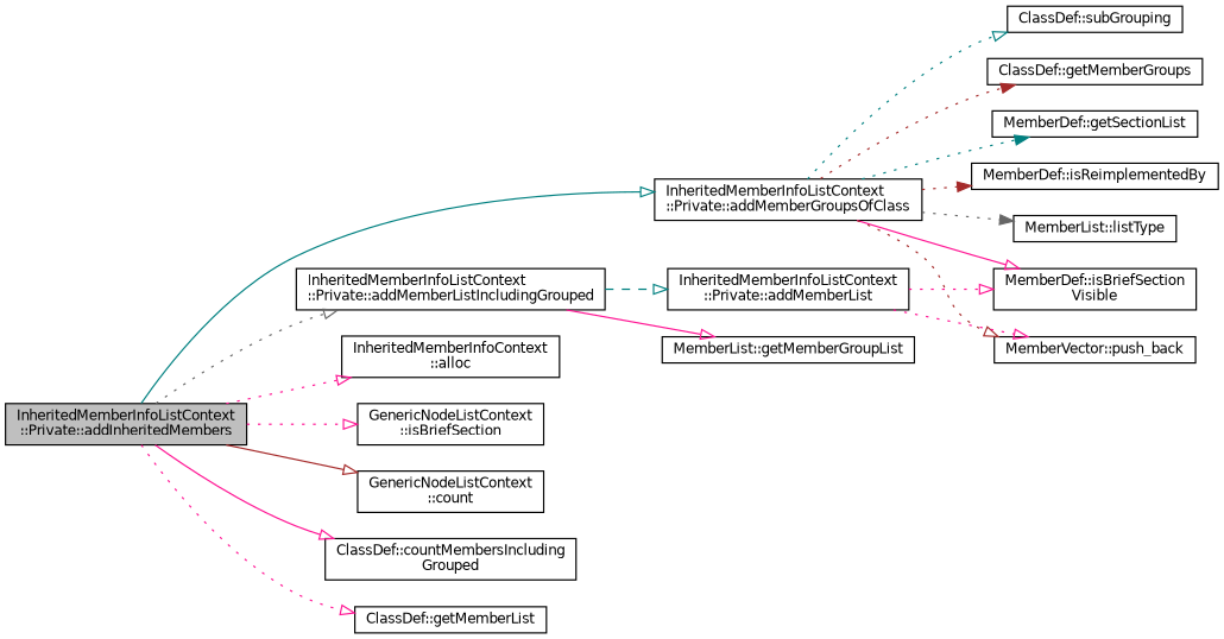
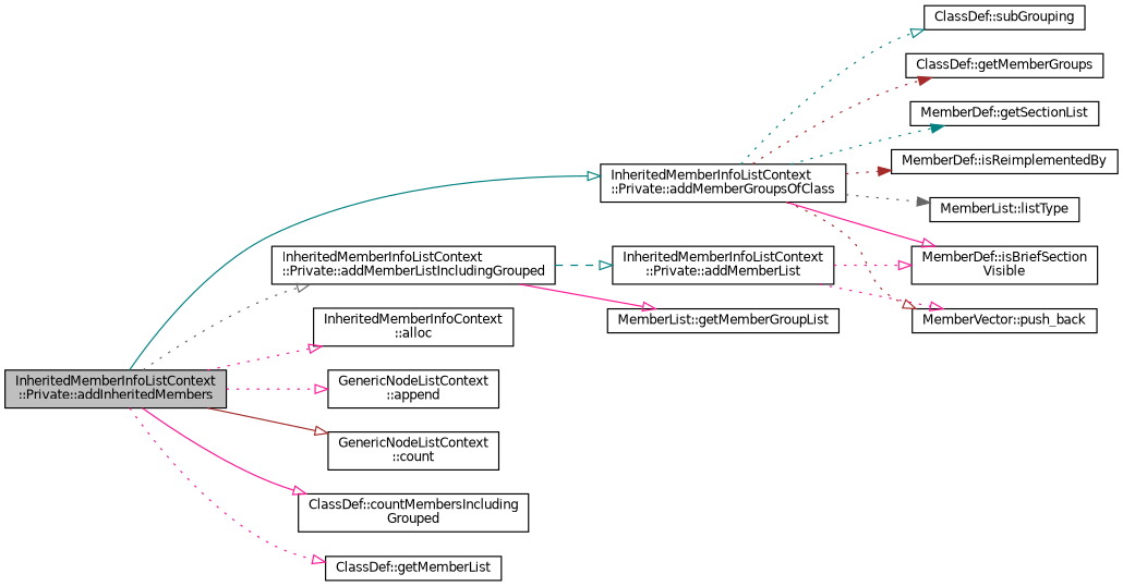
  digraph {
    rankdir=LR
    node [color=black fillcolor=white fontname=Helvetica fontsize=10 shape=record style=filled]
    edge [arrowhead=onormal color=deeppink fontname=Helvetica fontsize=10 labelfontname=Helvetica labelfontsize=10 style=dotted]
    n1 [fillcolor=grey75 fontcolor=black height=0.2 label="InheritedMemberInfoListContext\l::Private::addInheritedMembers" width=0.4]
    n2 [height=0.2 label="InheritedMemberInfoListContext\l::Private::addMemberGroupsOfClass" width=0.4]
    n3 [height=0.2 label="InheritedMemberInfoListContext\l::Private::addMemberListIncludingGrouped" width=0.4]
    n4 [height=0.2 label="InheritedMemberInfoContext\l::alloc" width=0.4]
-   n5 [height=0.2 label="GenericNodeListContext\l::isBriefSection" width=0.4]
+   n5 [height=0.2 label="GenericNodeListContext\l::append" width=0.4]
    n6 [height=0.2 label="GenericNodeListContext\l::count" width=0.4]
    n7 [height=0.2 label="ClassDef::countMembersIncluding\lGrouped" width=0.4]
    n8 [height=0.2 label="ClassDef::getMemberList" width=0.4]
    n9 [height=0.2 label="ClassDef::getMemberGroups" width=0.4]
    n10 [height=0.2 label="MemberDef::getSectionList" width=0.4]
    n11 [height=0.2 label="MemberDef::isBriefSection\lVisible" width=0.4]
    n12 [height=0.2 label="MemberDef::isReimplementedBy" width=0.4]
    n13 [height=0.2 label="MemberList::listType" width=0.4]
    n14 [height=0.2 label="MemberVector::push_back" width=0.4]
    n15 [height=0.2 label="ClassDef::subGrouping" width=0.4]
    n16 [height=0.2 label="InheritedMemberInfoListContext\l::Private::addMemberList" width=0.4]
    n17 [height=0.2 label="MemberList::getMemberGroupList" width=0.4]
    n1 -> n2 [color=teal style=solid]
    n1 -> n3 [color=gray40]
    n1 -> n4
    n1 -> n5
    n1 -> n6 [color=brown style=solid]
    n1 -> n7 [style=solid]
    n1 -> n8
    n2 -> n9 [arrowhead=normal color=brown]
    n2 -> n10 [arrowhead=normal color=teal]
    n2 -> n11 [style=solid]
    n2 -> n12 [arrowhead=normal color=brown]
    n2 -> n13 [arrowhead=normal color=gray40]
    n2 -> n14 [color=brown]
    n2 -> n15 [color=teal]
    n3 -> n16 [color=teal style=dashed]
    n3 -> n17 [style=solid]
    n16 -> n11
    n16 -> n14
  }
